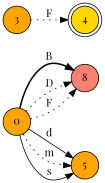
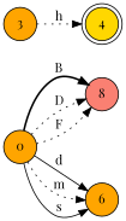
  digraph {
    fontname="Playfair Display"
    rankdir=LR
    node [fillcolor=orange fontname="Playfair Display" shape=circle style=filled]
    edge [fontname="Playfair Display" style=dotted]
    n1 [fillcolor=salmon label=8]
    0
-   5
+   5 [label=6]
    4 [fillcolor=gold shape=doublecircle]
    3
    0 -> n1 [label=B style=bold]
    0 -> n1 [label=D]
    0 -> n1 [label=F]
    0 -> 5 [label=d style=solid]
    0 -> 5 [label=m]
    0 -> 5 [label=s style=solid]
-   3 -> 4 [label=F]
+   3 -> 4 [label=h]
  }
